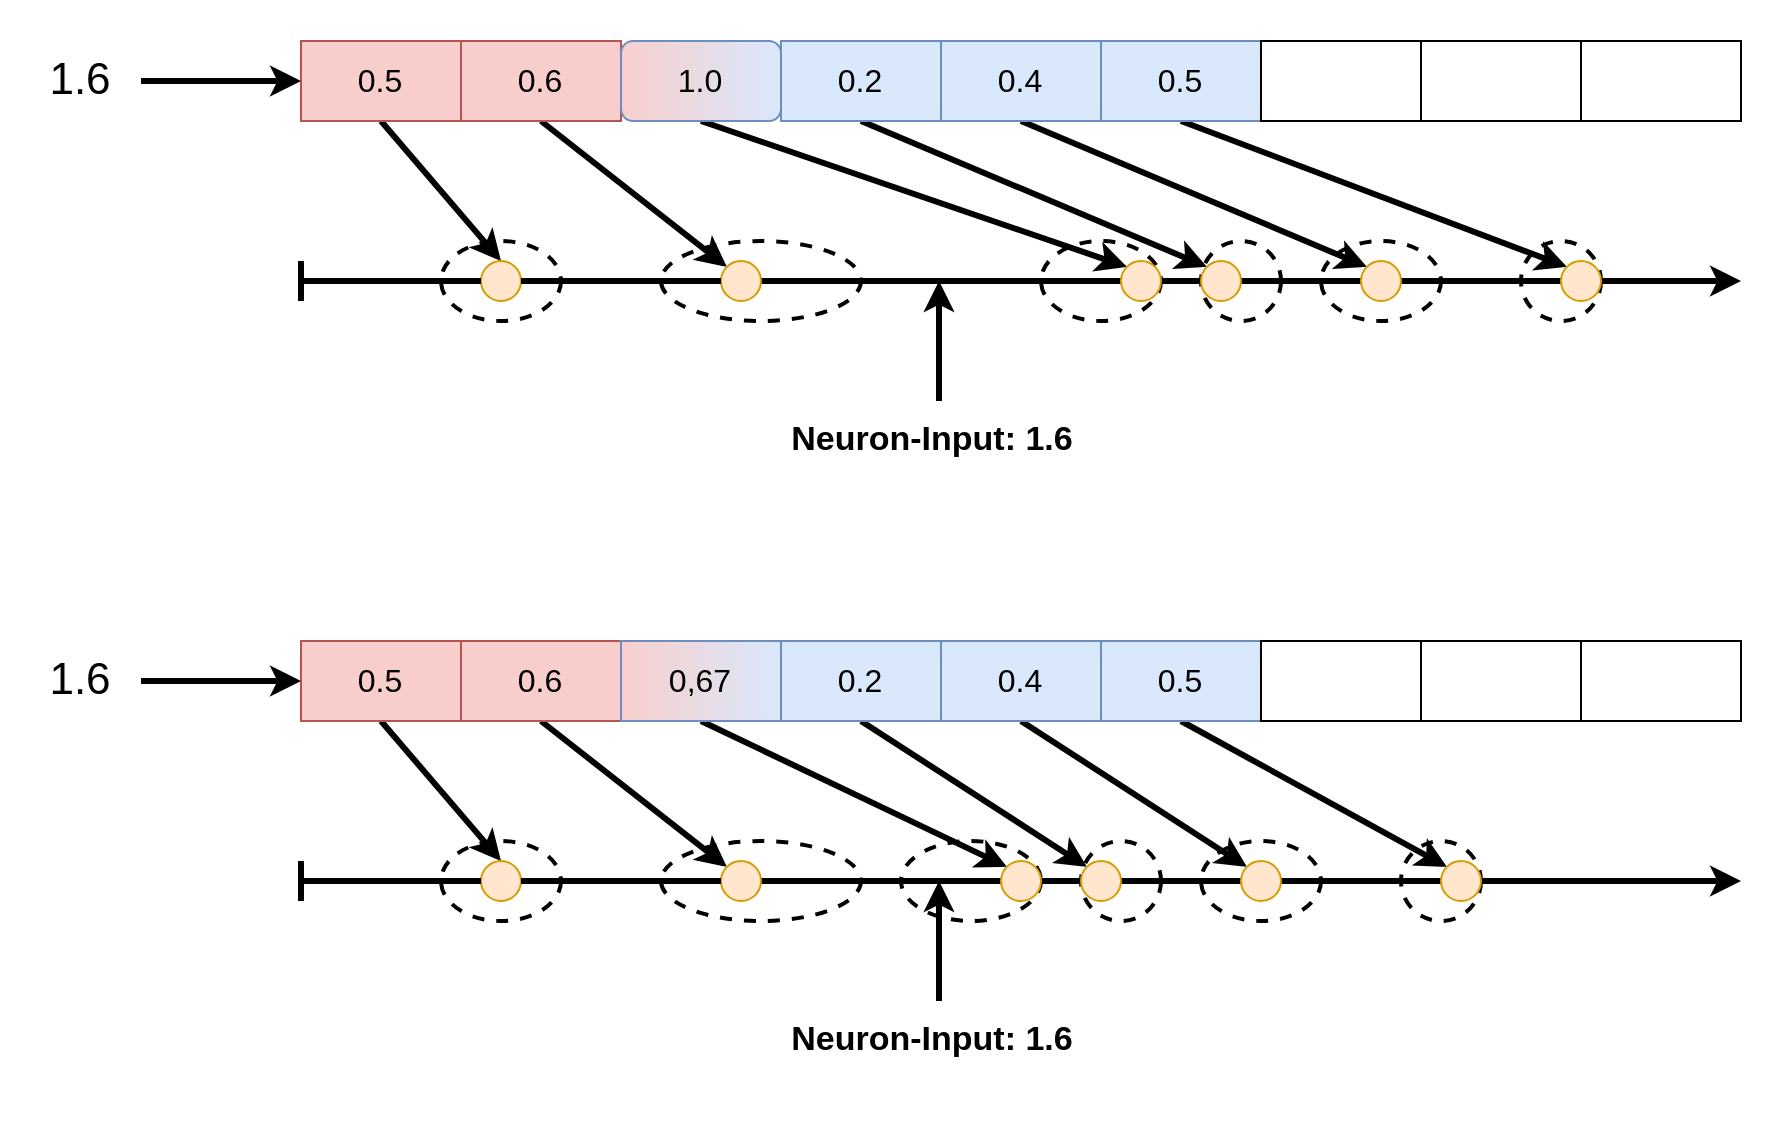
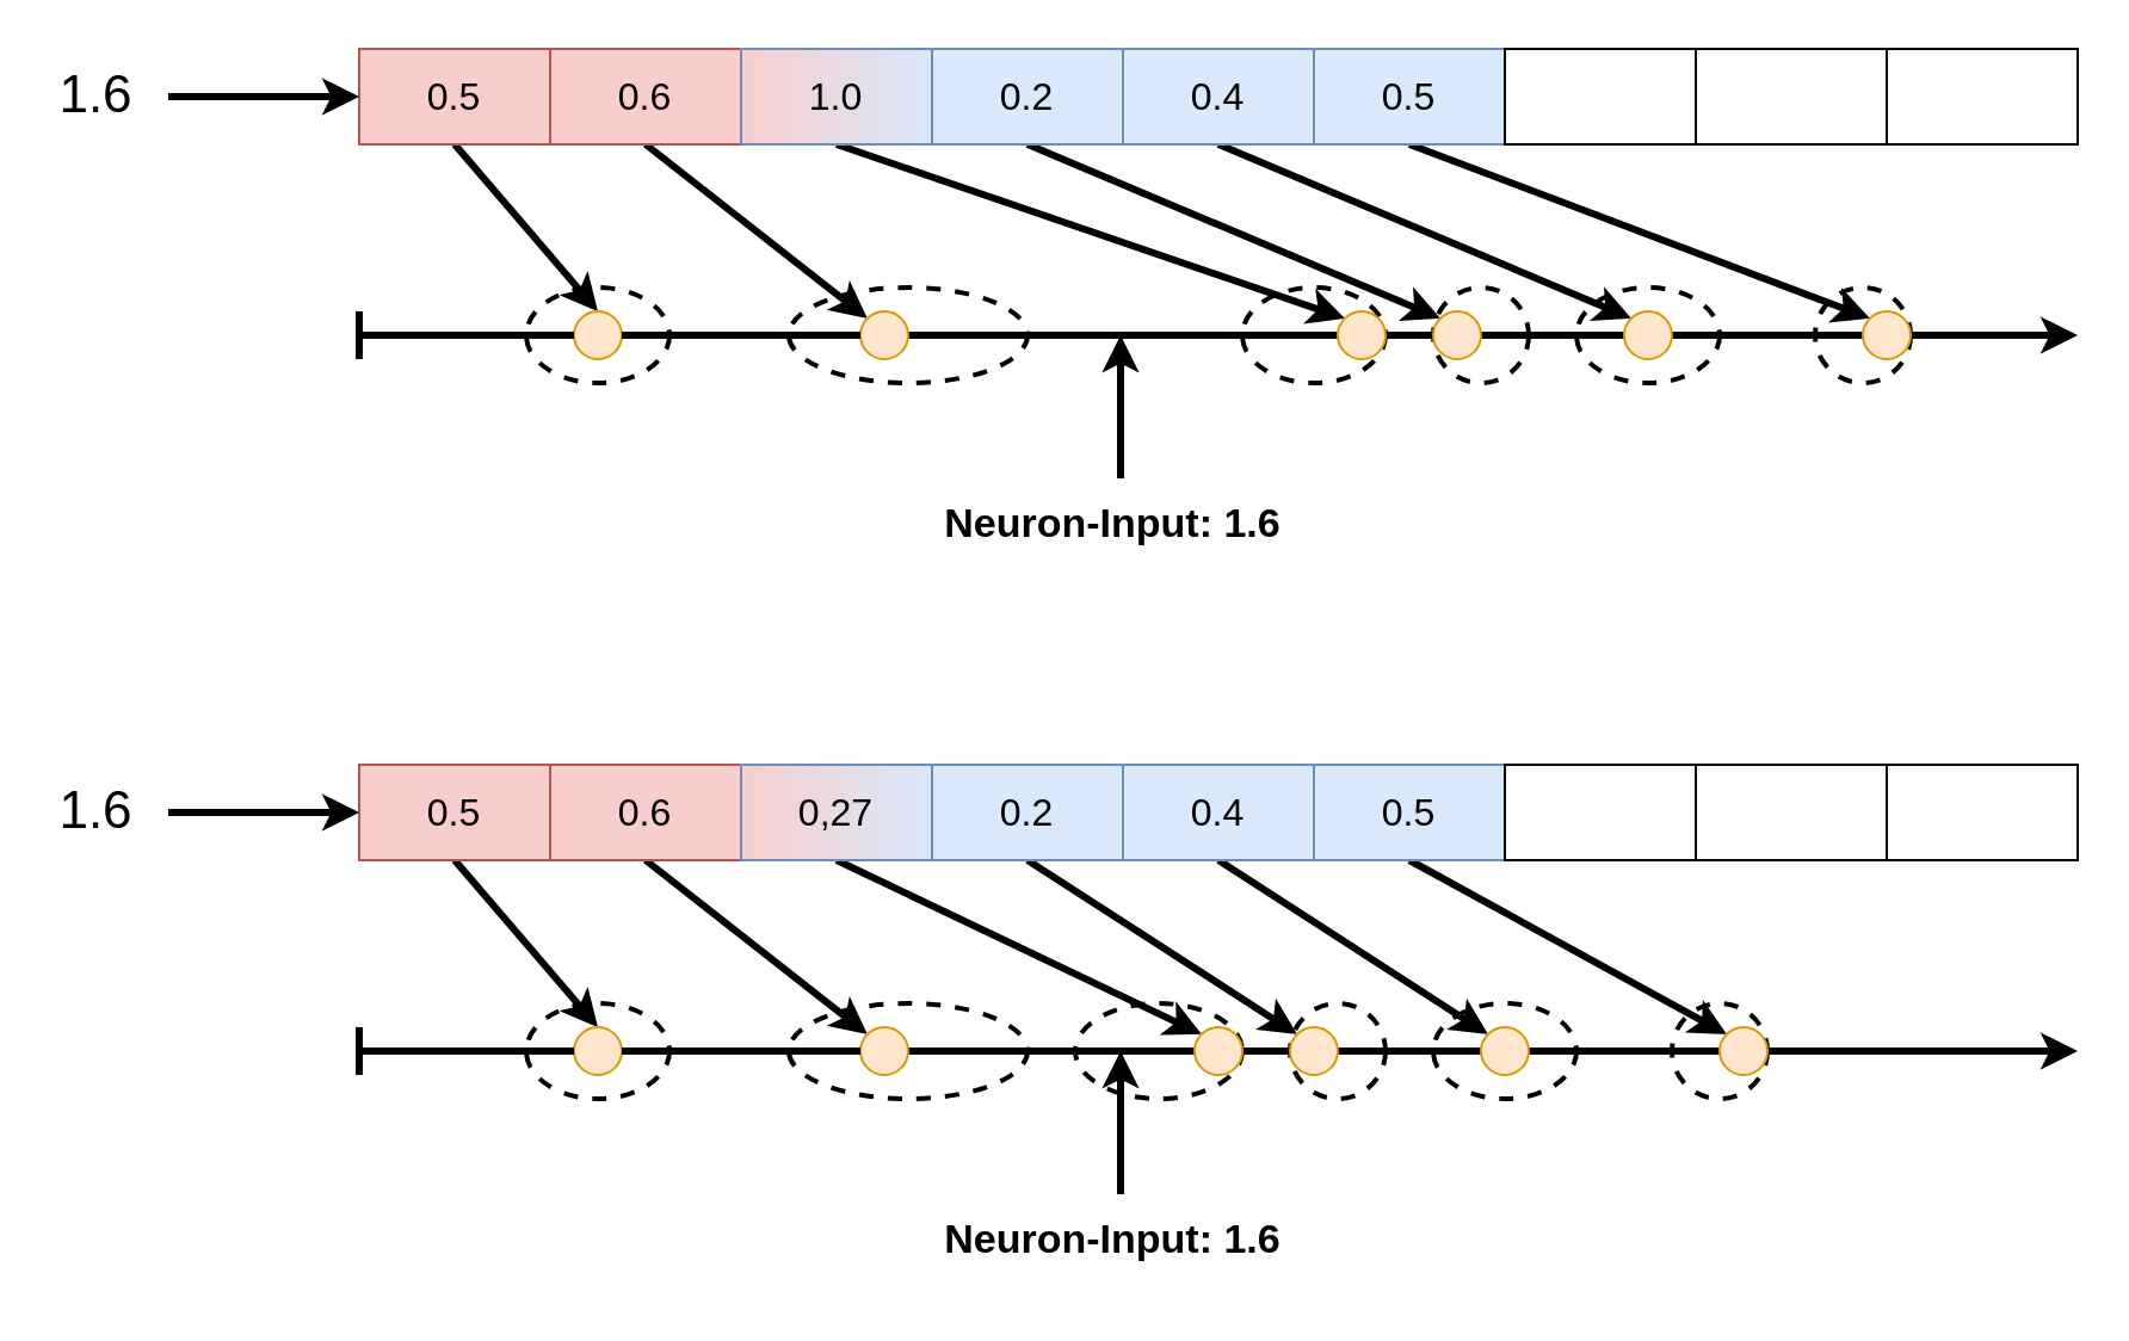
  <mxCell id="0" />
  <mxCell id="1" parent="0" />
  <mxCell id="2" value="" style="ellipse;whiteSpace=wrap;html=1;dashed=1;strokeWidth=2;fillColor=none;" parent="1" vertex="1"><mxGeometry x="330" y="120" width="100" height="40" as="geometry" /></mxCell>
  <mxCell id="3" value="" style="ellipse;whiteSpace=wrap;html=1;dashed=1;strokeWidth=2;fillColor=none;" parent="1" vertex="1"><mxGeometry x="520" y="120" width="60" height="40" as="geometry" /></mxCell>
  <mxCell id="4" value="" style="ellipse;whiteSpace=wrap;html=1;dashed=1;strokeWidth=2;fillColor=none;" parent="1" vertex="1"><mxGeometry x="600" y="120" width="40" height="40" as="geometry" /></mxCell>
  <mxCell id="5" value="" style="ellipse;whiteSpace=wrap;html=1;dashed=1;strokeWidth=2;fillColor=none;" parent="1" vertex="1"><mxGeometry x="660" y="120" width="60" height="40" as="geometry" /></mxCell>
  <mxCell id="6" value="" style="ellipse;whiteSpace=wrap;html=1;dashed=1;strokeWidth=2;fillColor=none;" parent="1" vertex="1"><mxGeometry x="220" y="120" width="60" height="40" as="geometry" /></mxCell>
  <mxCell id="7" style="rounded=0;orthogonalLoop=1;jettySize=auto;html=1;entryX=0.5;entryY=0;entryDx=0;entryDy=0;strokeWidth=3;exitX=0.5;exitY=1;exitDx=0;exitDy=0;" parent="1" source="8" target="23" edge="1"><mxGeometry relative="1" as="geometry" /></mxCell>
  <mxCell id="8" value="0.5" style="rounded=0;whiteSpace=wrap;html=1;fillColor=#f8cecc;strokeColor=#b85450;fontSize=16;" parent="1" vertex="1"><mxGeometry x="150" y="20" width="80" height="40" as="geometry" /></mxCell>
  <mxCell id="9" style="edgeStyle=none;rounded=0;orthogonalLoop=1;jettySize=auto;html=1;entryX=0;entryY=0;entryDx=0;entryDy=0;strokeWidth=3;exitX=0.5;exitY=1;exitDx=0;exitDy=0;" parent="1" source="10" target="25" edge="1"><mxGeometry relative="1" as="geometry" /></mxCell>
  <mxCell id="10" value="0.6" style="rounded=0;whiteSpace=wrap;html=1;fillColor=#f8cecc;strokeColor=#b85450;fontSize=16;" parent="1" vertex="1"><mxGeometry x="230" y="20" width="80" height="40" as="geometry" /></mxCell>
  <mxCell id="11" style="edgeStyle=none;rounded=0;orthogonalLoop=1;jettySize=auto;html=1;entryX=0;entryY=0;entryDx=0;entryDy=0;strokeWidth=3;exitX=0.5;exitY=1;exitDx=0;exitDy=0;" parent="1" source="12" target="27" edge="1"><mxGeometry relative="1" as="geometry" /></mxCell>
- <mxCell id="12" value="1.0" style="whiteSpace=wrap;html=1;fillColor=#dae8fc;strokeColor=#6c8ebf;fontSize=16;gradientColor=#F8CECC;gradientDirection=west;rounded=1;" parent="1" vertex="1"><mxGeometry x="310" y="20" width="80" height="40" as="geometry" /></mxCell>
+ <mxCell id="12" value="1.0" style="rounded=0;whiteSpace=wrap;html=1;fillColor=#dae8fc;strokeColor=#6c8ebf;fontSize=16;gradientColor=#F8CECC;gradientDirection=west;" parent="1" vertex="1"><mxGeometry x="310" y="20" width="80" height="40" as="geometry" /></mxCell>
  <mxCell id="13" style="edgeStyle=none;rounded=0;orthogonalLoop=1;jettySize=auto;html=1;entryX=0;entryY=0;entryDx=0;entryDy=0;strokeWidth=3;exitX=0.5;exitY=1;exitDx=0;exitDy=0;" parent="1" source="14" target="28" edge="1"><mxGeometry relative="1" as="geometry" /></mxCell>
  <mxCell id="14" value="0.2" style="rounded=0;whiteSpace=wrap;html=1;fillColor=#dae8fc;strokeColor=#6c8ebf;fontSize=16;" parent="1" vertex="1"><mxGeometry x="390" y="20" width="80" height="40" as="geometry" /></mxCell>
  <mxCell id="15" style="edgeStyle=none;rounded=0;orthogonalLoop=1;jettySize=auto;html=1;entryX=0;entryY=0;entryDx=0;entryDy=0;strokeWidth=3;exitX=0.5;exitY=1;exitDx=0;exitDy=0;" parent="1" source="16" target="29" edge="1"><mxGeometry relative="1" as="geometry" /></mxCell>
  <mxCell id="16" value="0.4" style="rounded=0;whiteSpace=wrap;html=1;fillColor=#dae8fc;strokeColor=#6c8ebf;fontSize=16;" parent="1" vertex="1"><mxGeometry x="470" y="20" width="80" height="40" as="geometry" /></mxCell>
  <mxCell id="17" value="" style="endArrow=classic;html=1;strokeWidth=3;endFill=1;" parent="1" source="25" edge="1"><mxGeometry width="50" height="50" relative="1" as="geometry"><mxPoint x="150" y="140" as="sourcePoint" /><mxPoint x="870" y="140" as="targetPoint" /><Array as="points"><mxPoint x="840" y="140" /></Array></mxGeometry></mxCell>
  <mxCell id="18" style="edgeStyle=none;rounded=0;orthogonalLoop=1;jettySize=auto;html=1;entryX=0;entryY=0;entryDx=0;entryDy=0;strokeWidth=3;exitX=0.5;exitY=1;exitDx=0;exitDy=0;" parent="1" source="19" target="31" edge="1"><mxGeometry relative="1" as="geometry" /></mxCell>
  <mxCell id="19" value="0.5" style="rounded=0;whiteSpace=wrap;html=1;fillColor=#dae8fc;strokeColor=#6c8ebf;fontSize=16;" parent="1" vertex="1"><mxGeometry x="550" y="20" width="80" height="40" as="geometry" /></mxCell>
  <mxCell id="20" value="" style="rounded=0;whiteSpace=wrap;html=1;" parent="1" vertex="1"><mxGeometry x="630" y="20" width="80" height="40" as="geometry" /></mxCell>
  <mxCell id="21" value="" style="rounded=0;whiteSpace=wrap;html=1;" parent="1" vertex="1"><mxGeometry x="710" y="20" width="80" height="40" as="geometry" /></mxCell>
  <mxCell id="22" value="" style="rounded=0;whiteSpace=wrap;html=1;" parent="1" vertex="1"><mxGeometry x="790" y="20" width="80" height="40" as="geometry" /></mxCell>
  <mxCell id="23" value="" style="ellipse;whiteSpace=wrap;html=1;aspect=fixed;fillColor=#ffe6cc;strokeColor=#d79b00;" parent="1" vertex="1"><mxGeometry x="240" y="130" width="20" height="20" as="geometry" /></mxCell>
  <mxCell id="24" value="" style="endArrow=none;html=1;strokeWidth=3;" parent="1" target="23" edge="1"><mxGeometry width="50" height="50" relative="1" as="geometry"><mxPoint x="150" y="140" as="sourcePoint" /><mxPoint x="870" y="140" as="targetPoint" /></mxGeometry></mxCell>
  <mxCell id="25" value="" style="ellipse;whiteSpace=wrap;html=1;aspect=fixed;fillColor=#ffe6cc;strokeColor=#d79b00;" parent="1" vertex="1"><mxGeometry x="360" y="130" width="20" height="20" as="geometry" /></mxCell>
  <mxCell id="26" value="" style="endArrow=none;html=1;strokeWidth=3;" parent="1" source="23" target="25" edge="1"><mxGeometry width="50" height="50" relative="1" as="geometry"><mxPoint x="240" y="140" as="sourcePoint" /><mxPoint x="870" y="140" as="targetPoint" /></mxGeometry></mxCell>
  <mxCell id="27" value="" style="ellipse;whiteSpace=wrap;html=1;aspect=fixed;fillColor=#ffe6cc;strokeColor=#d79b00;" parent="1" vertex="1"><mxGeometry x="560" y="130" width="20" height="20" as="geometry" /></mxCell>
  <mxCell id="28" value="" style="ellipse;whiteSpace=wrap;html=1;aspect=fixed;fillColor=#ffe6cc;strokeColor=#d79b00;" parent="1" vertex="1"><mxGeometry x="600" y="130" width="20" height="20" as="geometry" /></mxCell>
  <mxCell id="29" value="" style="ellipse;whiteSpace=wrap;html=1;aspect=fixed;fillColor=#ffe6cc;strokeColor=#d79b00;" parent="1" vertex="1"><mxGeometry x="680" y="130" width="20" height="20" as="geometry" /></mxCell>
  <mxCell id="30" value="" style="ellipse;whiteSpace=wrap;html=1;dashed=1;strokeWidth=2;fillColor=none;" parent="1" vertex="1"><mxGeometry x="760" y="120" width="40" height="40" as="geometry" /></mxCell>
  <mxCell id="31" value="" style="ellipse;whiteSpace=wrap;html=1;aspect=fixed;fillColor=#ffe6cc;strokeColor=#d79b00;" parent="1" vertex="1"><mxGeometry x="780" y="130" width="20" height="20" as="geometry" /></mxCell>
  <mxCell id="32" value="" style="endArrow=classic;html=1;strokeWidth=3;" parent="1" edge="1"><mxGeometry width="50" height="50" relative="1" as="geometry"><mxPoint x="469" y="200" as="sourcePoint" /><mxPoint x="469" y="140" as="targetPoint" /></mxGeometry></mxCell>
  <mxCell id="33" value="Neuron-Input: 1.6" style="text;html=1;strokeColor=none;fillColor=none;align=center;verticalAlign=middle;whiteSpace=wrap;rounded=0;dashed=1;fontSize=17;fontStyle=1" parent="1" vertex="1"><mxGeometry x="372" y="200" width="188" height="40" as="geometry" /></mxCell>
  <mxCell id="34" value="" style="endArrow=none;html=1;strokeWidth=3;fontSize=16;" parent="1" edge="1"><mxGeometry width="50" height="50" relative="1" as="geometry"><mxPoint x="150" y="150" as="sourcePoint" /><mxPoint x="150" y="130" as="targetPoint" /></mxGeometry></mxCell>
  <mxCell id="35" value="" style="endArrow=classic;html=1;strokeWidth=3;entryX=0;entryY=0.5;entryDx=0;entryDy=0;" parent="1" edge="1"><mxGeometry width="50" height="50" relative="1" as="geometry"><mxPoint x="70" y="40" as="sourcePoint" /><mxPoint x="150" y="40" as="targetPoint" /></mxGeometry></mxCell>
  <mxCell id="36" value="1.6" style="text;html=1;strokeColor=none;fillColor=none;align=center;verticalAlign=middle;whiteSpace=wrap;rounded=0;fontSize=22;" parent="1" vertex="1"><mxGeometry x="20" y="30" width="40" height="20" as="geometry" /></mxCell>
  <mxCell id="37" value="" style="ellipse;whiteSpace=wrap;html=1;dashed=1;strokeWidth=2;fillColor=none;" vertex="1" parent="1"><mxGeometry x="330" y="420" width="100" height="40" as="geometry" /></mxCell>
  <mxCell id="38" value="" style="ellipse;whiteSpace=wrap;html=1;dashed=1;strokeWidth=2;fillColor=none;" vertex="1" parent="1"><mxGeometry x="450" y="420" width="70" height="40" as="geometry" /></mxCell>
  <mxCell id="39" value="" style="ellipse;whiteSpace=wrap;html=1;dashed=1;strokeWidth=2;fillColor=none;" vertex="1" parent="1"><mxGeometry x="540" y="420" width="40" height="40" as="geometry" /></mxCell>
  <mxCell id="40" value="" style="ellipse;whiteSpace=wrap;html=1;dashed=1;strokeWidth=2;fillColor=none;" vertex="1" parent="1"><mxGeometry x="600" y="420" width="60" height="40" as="geometry" /></mxCell>
  <mxCell id="41" value="" style="ellipse;whiteSpace=wrap;html=1;dashed=1;strokeWidth=2;fillColor=none;" vertex="1" parent="1"><mxGeometry x="220" y="420" width="60" height="40" as="geometry" /></mxCell>
  <mxCell id="42" style="rounded=0;orthogonalLoop=1;jettySize=auto;html=1;entryX=0.5;entryY=0;entryDx=0;entryDy=0;strokeWidth=3;exitX=0.5;exitY=1;exitDx=0;exitDy=0;" edge="1" parent="1" source="43" target="58"><mxGeometry relative="1" as="geometry" /></mxCell>
  <mxCell id="43" value="0.5" style="rounded=0;whiteSpace=wrap;html=1;fillColor=#f8cecc;strokeColor=#b85450;fontSize=16;" vertex="1" parent="1"><mxGeometry x="150" y="320" width="80" height="40" as="geometry" /></mxCell>
  <mxCell id="44" style="edgeStyle=none;rounded=0;orthogonalLoop=1;jettySize=auto;html=1;entryX=0;entryY=0;entryDx=0;entryDy=0;strokeWidth=3;exitX=0.5;exitY=1;exitDx=0;exitDy=0;" edge="1" parent="1" source="45" target="60"><mxGeometry relative="1" as="geometry" /></mxCell>
  <mxCell id="45" value="0.6" style="rounded=0;whiteSpace=wrap;html=1;fillColor=#f8cecc;strokeColor=#b85450;fontSize=16;" vertex="1" parent="1"><mxGeometry x="230" y="320" width="80" height="40" as="geometry" /></mxCell>
  <mxCell id="46" style="edgeStyle=none;rounded=0;orthogonalLoop=1;jettySize=auto;html=1;entryX=0;entryY=0;entryDx=0;entryDy=0;strokeWidth=3;exitX=0.5;exitY=1;exitDx=0;exitDy=0;" edge="1" parent="1" source="47" target="62"><mxGeometry relative="1" as="geometry" /></mxCell>
- <mxCell id="47" value="0,67" style="rounded=0;whiteSpace=wrap;html=1;fillColor=#dae8fc;strokeColor=#6c8ebf;fontSize=16;gradientColor=#F8CECC;gradientDirection=west;" vertex="1" parent="1"><mxGeometry x="310" y="320" width="80" height="40" as="geometry" /></mxCell>
+ <mxCell id="47" value="0,27" style="rounded=0;whiteSpace=wrap;html=1;fillColor=#dae8fc;strokeColor=#6c8ebf;fontSize=16;gradientColor=#F8CECC;gradientDirection=west;" vertex="1" parent="1"><mxGeometry x="310" y="320" width="80" height="40" as="geometry" /></mxCell>
  <mxCell id="48" style="edgeStyle=none;rounded=0;orthogonalLoop=1;jettySize=auto;html=1;entryX=0;entryY=0;entryDx=0;entryDy=0;strokeWidth=3;exitX=0.5;exitY=1;exitDx=0;exitDy=0;" edge="1" parent="1" source="49" target="63"><mxGeometry relative="1" as="geometry" /></mxCell>
  <mxCell id="49" value="0.2" style="rounded=0;whiteSpace=wrap;html=1;fillColor=#dae8fc;strokeColor=#6c8ebf;fontSize=16;" vertex="1" parent="1"><mxGeometry x="390" y="320" width="80" height="40" as="geometry" /></mxCell>
  <mxCell id="50" style="edgeStyle=none;rounded=0;orthogonalLoop=1;jettySize=auto;html=1;entryX=0;entryY=0;entryDx=0;entryDy=0;strokeWidth=3;exitX=0.5;exitY=1;exitDx=0;exitDy=0;" edge="1" parent="1" source="51" target="64"><mxGeometry relative="1" as="geometry" /></mxCell>
  <mxCell id="51" value="0.4" style="rounded=0;whiteSpace=wrap;html=1;fillColor=#dae8fc;strokeColor=#6c8ebf;fontSize=16;" vertex="1" parent="1"><mxGeometry x="470" y="320" width="80" height="40" as="geometry" /></mxCell>
  <mxCell id="52" value="" style="endArrow=classic;html=1;strokeWidth=3;endFill=1;" edge="1" parent="1" source="60"><mxGeometry width="50" height="50" relative="1" as="geometry"><mxPoint x="150" y="440" as="sourcePoint" /><mxPoint x="870" y="440" as="targetPoint" /><Array as="points"><mxPoint x="840" y="440" /></Array></mxGeometry></mxCell>
  <mxCell id="53" style="edgeStyle=none;rounded=0;orthogonalLoop=1;jettySize=auto;html=1;entryX=0;entryY=0;entryDx=0;entryDy=0;strokeWidth=3;exitX=0.5;exitY=1;exitDx=0;exitDy=0;" edge="1" parent="1" source="54" target="66"><mxGeometry relative="1" as="geometry" /></mxCell>
  <mxCell id="54" value="0.5" style="rounded=0;whiteSpace=wrap;html=1;fillColor=#dae8fc;strokeColor=#6c8ebf;fontSize=16;" vertex="1" parent="1"><mxGeometry x="550" y="320" width="80" height="40" as="geometry" /></mxCell>
  <mxCell id="55" value="" style="rounded=0;whiteSpace=wrap;html=1;" vertex="1" parent="1"><mxGeometry x="630" y="320" width="80" height="40" as="geometry" /></mxCell>
  <mxCell id="56" value="" style="rounded=0;whiteSpace=wrap;html=1;" vertex="1" parent="1"><mxGeometry x="710" y="320" width="80" height="40" as="geometry" /></mxCell>
  <mxCell id="57" value="" style="rounded=0;whiteSpace=wrap;html=1;" vertex="1" parent="1"><mxGeometry x="790" y="320" width="80" height="40" as="geometry" /></mxCell>
  <mxCell id="58" value="" style="ellipse;whiteSpace=wrap;html=1;aspect=fixed;fillColor=#ffe6cc;strokeColor=#d79b00;" vertex="1" parent="1"><mxGeometry x="240" y="430" width="20" height="20" as="geometry" /></mxCell>
  <mxCell id="59" value="" style="endArrow=none;html=1;strokeWidth=3;" edge="1" parent="1" target="58"><mxGeometry width="50" height="50" relative="1" as="geometry"><mxPoint x="150" y="440" as="sourcePoint" /><mxPoint x="870" y="440" as="targetPoint" /></mxGeometry></mxCell>
  <mxCell id="60" value="" style="ellipse;whiteSpace=wrap;html=1;aspect=fixed;fillColor=#ffe6cc;strokeColor=#d79b00;" vertex="1" parent="1"><mxGeometry x="360" y="430" width="20" height="20" as="geometry" /></mxCell>
  <mxCell id="61" value="" style="endArrow=none;html=1;strokeWidth=3;" edge="1" parent="1" source="58" target="60"><mxGeometry width="50" height="50" relative="1" as="geometry"><mxPoint x="240" y="440" as="sourcePoint" /><mxPoint x="870" y="440" as="targetPoint" /></mxGeometry></mxCell>
  <mxCell id="62" value="" style="ellipse;whiteSpace=wrap;html=1;aspect=fixed;fillColor=#ffe6cc;strokeColor=#d79b00;" vertex="1" parent="1"><mxGeometry x="500" y="430" width="20" height="20" as="geometry" /></mxCell>
  <mxCell id="63" value="" style="ellipse;whiteSpace=wrap;html=1;aspect=fixed;fillColor=#ffe6cc;strokeColor=#d79b00;" vertex="1" parent="1"><mxGeometry x="540" y="430" width="20" height="20" as="geometry" /></mxCell>
  <mxCell id="64" value="" style="ellipse;whiteSpace=wrap;html=1;aspect=fixed;fillColor=#ffe6cc;strokeColor=#d79b00;" vertex="1" parent="1"><mxGeometry x="620" y="430" width="20" height="20" as="geometry" /></mxCell>
  <mxCell id="65" value="" style="ellipse;whiteSpace=wrap;html=1;dashed=1;strokeWidth=2;fillColor=none;" vertex="1" parent="1"><mxGeometry x="700" y="420" width="40" height="40" as="geometry" /></mxCell>
  <mxCell id="66" value="" style="ellipse;whiteSpace=wrap;html=1;aspect=fixed;fillColor=#ffe6cc;strokeColor=#d79b00;" vertex="1" parent="1"><mxGeometry x="720" y="430" width="20" height="20" as="geometry" /></mxCell>
  <mxCell id="67" value="" style="endArrow=none;html=1;strokeWidth=3;fontSize=16;" edge="1" parent="1"><mxGeometry width="50" height="50" relative="1" as="geometry"><mxPoint x="150" y="450" as="sourcePoint" /><mxPoint x="150" y="430" as="targetPoint" /></mxGeometry></mxCell>
  <mxCell id="68" value="" style="endArrow=classic;html=1;strokeWidth=3;entryX=0;entryY=0.5;entryDx=0;entryDy=0;" edge="1" parent="1"><mxGeometry width="50" height="50" relative="1" as="geometry"><mxPoint x="70" y="340" as="sourcePoint" /><mxPoint x="150" y="340" as="targetPoint" /></mxGeometry></mxCell>
  <mxCell id="69" value="1.6" style="text;html=1;strokeColor=none;fillColor=none;align=center;verticalAlign=middle;whiteSpace=wrap;rounded=0;fontSize=22;" vertex="1" parent="1"><mxGeometry x="20" y="330" width="40" height="20" as="geometry" /></mxCell>
  <mxCell id="70" value="" style="endArrow=classic;html=1;strokeWidth=3;" edge="1" parent="1"><mxGeometry width="50" height="50" relative="1" as="geometry"><mxPoint x="469" y="500" as="sourcePoint" /><mxPoint x="469" y="440" as="targetPoint" /></mxGeometry></mxCell>
  <mxCell id="71" value="Neuron-Input: 1.6" style="text;html=1;strokeColor=none;fillColor=none;align=center;verticalAlign=middle;whiteSpace=wrap;rounded=0;dashed=1;fontSize=17;fontStyle=1" vertex="1" parent="1"><mxGeometry x="372" y="500" width="188" height="40" as="geometry" /></mxCell>
